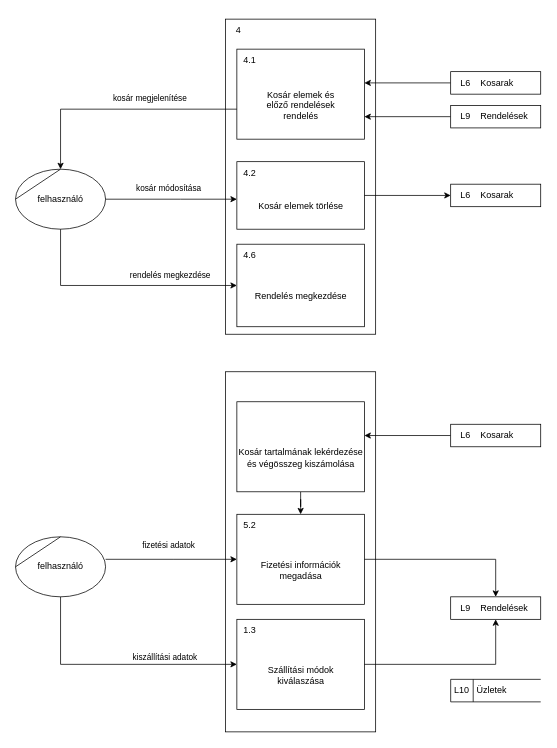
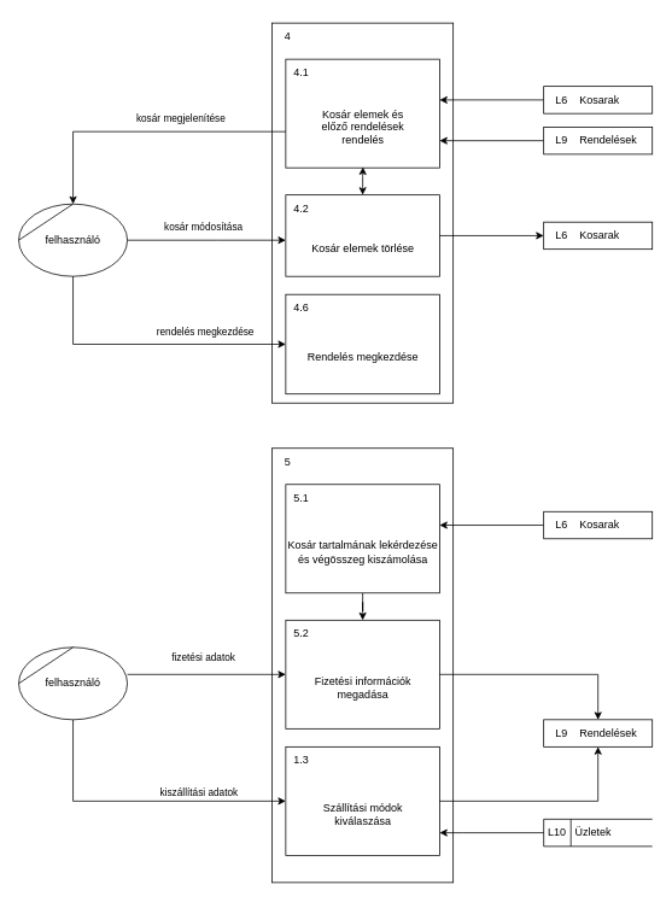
  <mxCell id="0" />
  <mxCell id="1" parent="0" />
  <mxCell id="2" value="" style="group" parent="1" vertex="1" connectable="0"><mxGeometry x="300" y="20" width="200" height="955" as="geometry" /></mxCell>
  <mxCell id="3" value="" style="html=1;dashed=0;whitespace=wrap;shape=mxgraph.dfd.process;align=center;container=0;collapsible=0;spacingTop=30;" parent="2" vertex="1"><mxGeometry y="5" width="200" height="420" as="geometry" /></mxCell>
  <mxCell id="4" value="4" style="text;html=1;strokeColor=none;fillColor=none;align=center;verticalAlign=middle;whiteSpace=wrap;rounded=0;movable=0;resizable=0;rotatable=0;cloneable=0;deletable=0;connectable=0;allowArrows=0;pointerEvents=1;" parent="2" vertex="1"><mxGeometry y="5" width="35" height="30" as="geometry" /></mxCell>
  <mxCell id="5" value="" style="text;html=1;strokeColor=none;fillColor=none;align=left;verticalAlign=middle;whiteSpace=wrap;rounded=0;movable=0;resizable=0;connectable=0;allowArrows=0;rotatable=0;cloneable=0;deletable=0;spacingLeft=6;autosize=1;resizeWidth=0;" parent="2" vertex="1"><mxGeometry x="35" width="50" height="40" as="geometry" /></mxCell>
  <mxCell id="6" value="Kosár elemek és &lt;br&gt;előző rendelések &lt;br&gt;rendelés" style="html=1;dashed=0;whitespace=wrap;shape=mxgraph.dfd.process2;align=center;container=1;collapsible=0;spacingTop=30;" parent="2" vertex="1"><mxGeometry x="15" y="45" width="170" height="120" as="geometry" /></mxCell>
  <mxCell id="7" value="4.1" style="text;html=1;strokeColor=none;fillColor=none;align=center;verticalAlign=middle;whiteSpace=wrap;rounded=0;connectable=0;allowArrows=0;editable=1;movable=0;resizable=0;rotatable=0;deletable=0;locked=0;cloneable=0;" parent="6" vertex="1"><mxGeometry width="35" height="30" as="geometry" /></mxCell>
  <mxCell id="8" value="" style="text;strokeColor=none;fillColor=none;align=left;verticalAlign=middle;whiteSpace=wrap;rounded=0;autosize=1;connectable=0;allowArrows=0;movable=0;resizable=0;rotatable=0;deletable=0;cloneable=0;spacingLeft=6;fontStyle=0;html=1;" parent="6" vertex="1"><mxGeometry x="35" y="-5" width="50" height="40" as="geometry" /></mxCell>
+ <mxCell id="9" style="edgeStyle=orthogonalEdgeStyle;rounded=0;orthogonalLoop=1;jettySize=auto;html=1;entryX=0.502;entryY=0.993;entryDx=0;entryDy=0;entryPerimeter=0;startArrow=classic;startFill=1;" parent="2" source="10" target="6" edge="1"><mxGeometry relative="1" as="geometry" /></mxCell>
  <mxCell id="10" value="Kosár elemek törlése" style="html=1;dashed=0;whitespace=wrap;shape=mxgraph.dfd.process2;align=center;container=1;collapsible=0;spacingTop=30;" parent="2" vertex="1"><mxGeometry x="15" y="195" width="170" height="90" as="geometry" /></mxCell>
  <mxCell id="11" value="4.2" style="text;html=1;strokeColor=none;fillColor=none;align=center;verticalAlign=middle;whiteSpace=wrap;rounded=0;connectable=0;allowArrows=0;editable=1;movable=0;resizable=0;rotatable=0;deletable=0;locked=0;cloneable=0;" parent="10" vertex="1"><mxGeometry width="35" height="30" as="geometry" /></mxCell>
  <mxCell id="12" value="" style="text;strokeColor=none;fillColor=none;align=left;verticalAlign=middle;whiteSpace=wrap;rounded=0;autosize=1;connectable=0;allowArrows=0;movable=0;resizable=0;rotatable=0;deletable=0;cloneable=0;spacingLeft=6;fontStyle=0;html=1;" parent="10" vertex="1"><mxGeometry x="35" y="-5" width="50" height="40" as="geometry" /></mxCell>
  <mxCell id="13" value="Rendelés megkezdése" style="html=1;dashed=0;whitespace=wrap;shape=mxgraph.dfd.process2;align=center;container=1;collapsible=0;spacingTop=30;" parent="2" vertex="1"><mxGeometry x="15" y="305" width="170" height="110" as="geometry" /></mxCell>
  <mxCell id="14" value="4.6" style="text;html=1;strokeColor=none;fillColor=none;align=center;verticalAlign=middle;whiteSpace=wrap;rounded=0;connectable=0;allowArrows=0;editable=1;movable=0;resizable=0;rotatable=0;deletable=0;locked=0;cloneable=0;" parent="13" vertex="1"><mxGeometry width="35" height="30" as="geometry" /></mxCell>
  <mxCell id="15" value="" style="text;strokeColor=none;fillColor=none;align=left;verticalAlign=middle;whiteSpace=wrap;rounded=0;autosize=1;connectable=0;allowArrows=0;movable=0;resizable=0;rotatable=0;deletable=0;cloneable=0;spacingLeft=6;fontStyle=0;html=1;" parent="13" vertex="1"><mxGeometry x="35" y="-5" width="50" height="40" as="geometry" /></mxCell>
  <mxCell id="16" value="" style="html=1;dashed=0;whitespace=wrap;shape=mxgraph.dfd.process;align=center;container=0;collapsible=0;spacingTop=30;" parent="2" vertex="1"><mxGeometry y="475" width="200" height="480" as="geometry" /></mxCell>
+ <mxCell id="17" value="5" style="text;html=1;strokeColor=none;fillColor=none;align=center;verticalAlign=middle;whiteSpace=wrap;rounded=0;movable=0;resizable=0;rotatable=0;cloneable=0;deletable=0;connectable=0;allowArrows=0;pointerEvents=1;" parent="2" vertex="1"><mxGeometry y="475" width="35" height="30" as="geometry" /></mxCell>
  <mxCell id="18" value="" style="text;html=1;strokeColor=none;fillColor=none;align=left;verticalAlign=middle;whiteSpace=wrap;rounded=0;movable=0;resizable=0;connectable=0;allowArrows=0;rotatable=0;cloneable=0;deletable=0;spacingLeft=6;autosize=1;resizeWidth=0;" parent="2" vertex="1"><mxGeometry x="35" y="470" width="50" height="40" as="geometry" /></mxCell>
  <mxCell id="19" value="Fizetési információk&lt;br&gt;megadása" style="html=1;dashed=0;whitespace=wrap;shape=mxgraph.dfd.process2;align=center;container=1;collapsible=0;spacingTop=30;" parent="2" vertex="1"><mxGeometry x="15" y="665" width="170" height="120" as="geometry" /></mxCell>
  <mxCell id="20" value="5.2" style="text;html=1;strokeColor=none;fillColor=none;align=center;verticalAlign=middle;whiteSpace=wrap;rounded=0;connectable=0;allowArrows=0;editable=1;movable=0;resizable=0;rotatable=0;deletable=0;locked=0;cloneable=0;" parent="19" vertex="1"><mxGeometry width="35" height="30" as="geometry" /></mxCell>
  <mxCell id="21" value="" style="text;strokeColor=none;fillColor=none;align=left;verticalAlign=middle;whiteSpace=wrap;rounded=0;autosize=1;connectable=0;allowArrows=0;movable=0;resizable=0;rotatable=0;deletable=0;cloneable=0;spacingLeft=6;fontStyle=0;html=1;" parent="19" vertex="1"><mxGeometry x="35" y="-5" width="50" height="40" as="geometry" /></mxCell>
  <mxCell id="22" style="edgeStyle=orthogonalEdgeStyle;rounded=0;orthogonalLoop=1;jettySize=auto;html=1;startArrow=none;startFill=0;" parent="2" source="23" target="19" edge="1"><mxGeometry relative="1" as="geometry" /></mxCell>
  <mxCell id="23" value="Kosár tartalmának lekérdezése&lt;br&gt;és végösszeg kiszámolása" style="html=1;dashed=0;whitespace=wrap;shape=mxgraph.dfd.process2;align=center;container=1;collapsible=0;spacingTop=30;" parent="2" vertex="1"><mxGeometry x="15" y="515" width="170" height="120" as="geometry" /></mxCell>
+ <mxCell id="24" value="5.1" style="text;html=1;strokeColor=none;fillColor=none;align=center;verticalAlign=middle;whiteSpace=wrap;rounded=0;connectable=0;allowArrows=0;editable=1;movable=0;resizable=0;rotatable=0;deletable=0;locked=0;cloneable=0;" parent="23" vertex="1"><mxGeometry width="35" height="30" as="geometry" /></mxCell>
  <mxCell id="25" value="" style="text;strokeColor=none;fillColor=none;align=left;verticalAlign=middle;whiteSpace=wrap;rounded=0;autosize=1;connectable=0;allowArrows=0;movable=0;resizable=0;rotatable=0;deletable=0;cloneable=0;spacingLeft=6;fontStyle=0;html=1;" parent="23" vertex="1"><mxGeometry x="35" y="-5" width="50" height="40" as="geometry" /></mxCell>
  <mxCell id="26" value="Szállítási módok&lt;br&gt;kiválaszása" style="html=1;dashed=0;whitespace=wrap;shape=mxgraph.dfd.process2;align=center;container=1;collapsible=0;spacingTop=30;" parent="2" vertex="1"><mxGeometry x="15" y="805" width="170" height="120" as="geometry" /></mxCell>
  <mxCell id="27" value="1.3" style="text;html=1;strokeColor=none;fillColor=none;align=center;verticalAlign=middle;whiteSpace=wrap;rounded=0;connectable=0;allowArrows=0;editable=1;movable=0;resizable=0;rotatable=0;deletable=0;locked=0;cloneable=0;" parent="26" vertex="1"><mxGeometry width="35" height="30" as="geometry" /></mxCell>
  <mxCell id="28" value="" style="text;strokeColor=none;fillColor=none;align=left;verticalAlign=middle;whiteSpace=wrap;rounded=0;autosize=1;connectable=0;allowArrows=0;movable=0;resizable=0;rotatable=0;deletable=0;cloneable=0;spacingLeft=6;fontStyle=0;html=1;" parent="26" vertex="1"><mxGeometry x="35" y="-5" width="50" height="40" as="geometry" /></mxCell>
  <mxCell id="29" value="felhasználó" style="shape=stencil(tZRtjoMgEIZPw98GJR6gYXfvQe10nZQCAbYft99RNKlW7GajiTGZeeXhnZGBCRka5YCVvGHig5VlwTm9Kb5NYhUc1DElr8qjOmhISojenuGGx9gz0DTgMbaq+GR8T9+0j5C1NYYgaE0YKU86wRQaWsvvCdZv/xhFjvgXiOB7kynLyq+/Y3fVNuBiI79j7OB+db/rgceOi61+3Grg4v9YISmTO9xCHlR9/vb2xxxnzYDW6AK8OfLTeZzO66ynzM5CnqyHBUsn1DqN9UITnWoH/kUY5Iu9PtVUzRY1jx4IGk22K9UioSs+44+uvFxl3bKX1nTZdE12iV8=);whiteSpace=wrap;html=1;" parent="1" vertex="1"><mxGeometry x="20" y="225" width="120" height="80" as="geometry" /></mxCell>
  <mxCell id="30" value="felhasználó" style="shape=stencil(tZRtjoMgEIZPw98GJR6gYXfvQe10nZQCAbYft99RNKlW7GajiTGZeeXhnZGBCRka5YCVvGHig5VlwTm9Kb5NYhUc1DElr8qjOmhISojenuGGx9gz0DTgMbaq+GR8T9+0j5C1NYYgaE0YKU86wRQaWsvvCdZv/xhFjvgXiOB7kynLyq+/Y3fVNuBiI79j7OB+db/rgceOi61+3Grg4v9YISmTO9xCHlR9/vb2xxxnzYDW6AK8OfLTeZzO66ynzM5CnqyHBUsn1DqN9UITnWoH/kUY5Iu9PtVUzRY1jx4IGk22K9UioSs+44+uvFxl3bKX1nTZdE12iV8=);whiteSpace=wrap;html=1;" parent="1" vertex="1"><mxGeometry x="20" y="715" width="120" height="80" as="geometry" /></mxCell>
  <mxCell id="31" value="kosár megjelenítése" style="endArrow=classic;html=1;rounded=0;verticalAlign=bottom;edgeStyle=orthogonalEdgeStyle;" parent="1" source="6" target="29" edge="1"><mxGeometry x="-0.261" y="-5" width="50" height="50" relative="1" as="geometry"><mxPoint x="450" y="305" as="sourcePoint" /><mxPoint x="330" y="305" as="targetPoint" /><Array as="points"><mxPoint x="80" y="145" /></Array><mxPoint as="offset" /></mxGeometry></mxCell>
  <mxCell id="32" style="edgeStyle=orthogonalEdgeStyle;rounded=0;orthogonalLoop=1;jettySize=auto;html=1;" parent="1" source="33" target="6" edge="1"><mxGeometry relative="1" as="geometry"><Array as="points"><mxPoint x="450" y="110" /><mxPoint x="450" y="110" /></Array></mxGeometry></mxCell>
  <mxCell id="33" value="Kosarak" style="html=1;dashed=0;whitespace=wrap;shape=mxgraph.dfd.dataStoreID2;align=left;spacingLeft=38;container=1;collapsible=0;" parent="1" vertex="1"><mxGeometry x="600" y="95" width="120" height="30" as="geometry" /></mxCell>
  <mxCell id="34" value="L6" style="text;html=1;strokeColor=none;fillColor=none;align=center;verticalAlign=middle;whiteSpace=wrap;rounded=0;connectable=0;allowArrows=0;movable=0;resizable=0;rotatable=0;cloneable=0;deletable=0;" parent="33" vertex="1"><mxGeometry x="5" width="30" height="30" as="geometry" /></mxCell>
  <mxCell id="35" style="edgeStyle=orthogonalEdgeStyle;rounded=0;orthogonalLoop=1;jettySize=auto;html=1;" parent="1" source="36" target="6" edge="1"><mxGeometry relative="1" as="geometry"><Array as="points"><mxPoint x="450" y="155" /><mxPoint x="450" y="155" /></Array></mxGeometry></mxCell>
  <mxCell id="36" value="Rendelések" style="html=1;dashed=0;whitespace=wrap;shape=mxgraph.dfd.dataStoreID2;align=left;spacingLeft=38;container=1;collapsible=0;" parent="1" vertex="1"><mxGeometry x="600" y="140" width="120" height="30" as="geometry" /></mxCell>
  <mxCell id="37" value="L9" style="text;html=1;strokeColor=none;fillColor=none;align=center;verticalAlign=middle;whiteSpace=wrap;rounded=0;connectable=0;allowArrows=0;movable=0;resizable=0;rotatable=0;cloneable=0;deletable=0;" parent="36" vertex="1"><mxGeometry x="5" width="30" height="30" as="geometry" /></mxCell>
  <mxCell id="38" style="edgeStyle=orthogonalEdgeStyle;rounded=0;orthogonalLoop=1;jettySize=auto;html=1;" parent="1" source="10" target="40" edge="1"><mxGeometry relative="1" as="geometry"><Array as="points"><mxPoint x="470" y="265" /><mxPoint x="470" y="265" /></Array></mxGeometry></mxCell>
  <mxCell id="39" value="kosár módosítása" style="endArrow=classic;html=1;rounded=0;verticalAlign=bottom;edgeStyle=orthogonalEdgeStyle;" parent="1" source="29" target="10" edge="1"><mxGeometry x="-0.04" y="5" width="50" height="50" relative="1" as="geometry"><mxPoint x="330" y="305" as="sourcePoint" /><mxPoint x="450" y="305" as="targetPoint" /><Array as="points"><mxPoint x="240" y="265" /><mxPoint x="240" y="265" /></Array><mxPoint as="offset" /></mxGeometry></mxCell>
  <mxCell id="40" value="Kosarak" style="html=1;dashed=0;whitespace=wrap;shape=mxgraph.dfd.dataStoreID2;align=left;spacingLeft=38;container=1;collapsible=0;" parent="1" vertex="1"><mxGeometry x="600" y="245" width="120" height="30" as="geometry" /></mxCell>
  <mxCell id="41" value="L6" style="text;html=1;strokeColor=none;fillColor=none;align=center;verticalAlign=middle;whiteSpace=wrap;rounded=0;connectable=0;allowArrows=0;movable=0;resizable=0;rotatable=0;cloneable=0;deletable=0;" parent="40" vertex="1"><mxGeometry x="5" width="30" height="30" as="geometry" /></mxCell>
  <mxCell id="42" value="rendelés megkezdése" style="endArrow=classic;html=1;rounded=0;verticalAlign=bottom;exitX=0.5;exitY=1;exitDx=0;exitDy=0;edgeStyle=orthogonalEdgeStyle;" parent="1" source="29" target="13" edge="1"><mxGeometry x="0.423" y="5" width="50" height="50" relative="1" as="geometry"><mxPoint x="330" y="305" as="sourcePoint" /><mxPoint x="450" y="305" as="targetPoint" /><Array as="points"><mxPoint x="80" y="380" /></Array><mxPoint as="offset" /></mxGeometry></mxCell>
  <mxCell id="43" value="fizetési adatok" style="endArrow=classic;html=1;rounded=0;verticalAlign=bottom;edgeStyle=orthogonalEdgeStyle;" parent="1" source="30" target="19" edge="1"><mxGeometry x="-0.04" y="10" width="50" height="50" relative="1" as="geometry"><mxPoint x="110" y="685" as="sourcePoint" /><mxPoint x="230" y="685" as="targetPoint" /><mxPoint as="offset" /><Array as="points"><mxPoint x="230" y="745" /><mxPoint x="230" y="745" /></Array></mxGeometry></mxCell>
  <mxCell id="44" style="edgeStyle=orthogonalEdgeStyle;rounded=0;orthogonalLoop=1;jettySize=auto;html=1;startArrow=none;startFill=0;" parent="1" source="19" target="48" edge="1"><mxGeometry relative="1" as="geometry"><Array as="points"><mxPoint x="660" y="745" /></Array></mxGeometry></mxCell>
  <mxCell id="45" style="edgeStyle=orthogonalEdgeStyle;rounded=0;orthogonalLoop=1;jettySize=auto;html=1;startArrow=none;startFill=0;" parent="1" source="46" target="23" edge="1"><mxGeometry relative="1" as="geometry"><Array as="points"><mxPoint x="460" y="580" /><mxPoint x="460" y="580" /></Array></mxGeometry></mxCell>
  <mxCell id="46" value="Kosarak" style="html=1;dashed=0;whitespace=wrap;shape=mxgraph.dfd.dataStoreID2;align=left;spacingLeft=38;container=1;collapsible=0;" parent="1" vertex="1"><mxGeometry x="600" y="565" width="120" height="30" as="geometry" /></mxCell>
  <mxCell id="47" value="L6" style="text;html=1;strokeColor=none;fillColor=none;align=center;verticalAlign=middle;whiteSpace=wrap;rounded=0;connectable=0;allowArrows=0;movable=0;resizable=0;rotatable=0;cloneable=0;deletable=0;" parent="46" vertex="1"><mxGeometry x="5" width="30" height="30" as="geometry" /></mxCell>
  <mxCell id="48" value="Rendelések" style="html=1;dashed=0;whitespace=wrap;shape=mxgraph.dfd.dataStoreID2;align=left;spacingLeft=38;container=1;collapsible=0;" parent="1" vertex="1"><mxGeometry x="600" y="795" width="120" height="30" as="geometry" /></mxCell>
  <mxCell id="49" value="L9" style="text;html=1;strokeColor=none;fillColor=none;align=center;verticalAlign=middle;whiteSpace=wrap;rounded=0;connectable=0;allowArrows=0;movable=0;resizable=0;rotatable=0;cloneable=0;deletable=0;" parent="48" vertex="1"><mxGeometry x="5" width="30" height="30" as="geometry" /></mxCell>
  <mxCell id="50" style="edgeStyle=orthogonalEdgeStyle;rounded=0;orthogonalLoop=1;jettySize=auto;html=1;startArrow=none;startFill=0;" parent="1" source="26" target="48" edge="1"><mxGeometry relative="1" as="geometry"><Array as="points"><mxPoint x="660" y="885" /></Array></mxGeometry></mxCell>
  <mxCell id="51" value="kiszállítási adatok" style="endArrow=classic;html=1;rounded=0;verticalAlign=bottom;edgeStyle=orthogonalEdgeStyle;" parent="1" source="30" target="26" edge="1"><mxGeometry x="0.415" width="50" height="50" relative="1" as="geometry"><mxPoint x="90" y="855" as="sourcePoint" /><mxPoint x="228" y="855" as="targetPoint" /><mxPoint x="-1" as="offset" /><Array as="points"><mxPoint x="80" y="885" /></Array></mxGeometry></mxCell>
  <mxCell id="52" value="Üzletek" style="html=1;dashed=0;whitespace=wrap;shape=mxgraph.dfd.dataStoreID;align=left;spacingLeft=33;container=1;collapsible=0;autosize=0;" parent="1" vertex="1"><mxGeometry x="600" y="905" width="120" height="30" as="geometry" /></mxCell>
  <mxCell id="53" value="L10" style="text;html=1;strokeColor=none;fillColor=none;align=center;verticalAlign=middle;whiteSpace=wrap;rounded=0;movable=0;resizable=0;rotatable=0;cloneable=0;deletable=0;allowArrows=0;connectable=0;" parent="52" vertex="1"><mxGeometry width="30" height="30" as="geometry" /></mxCell>
+ <mxCell id="54" style="edgeStyle=orthogonalEdgeStyle;rounded=0;orthogonalLoop=1;jettySize=auto;html=1;" parent="1" source="52" target="26" edge="1"><mxGeometry relative="1" as="geometry"><Array as="points"><mxPoint x="510" y="920" /><mxPoint x="510" y="920" /></Array></mxGeometry></mxCell>
